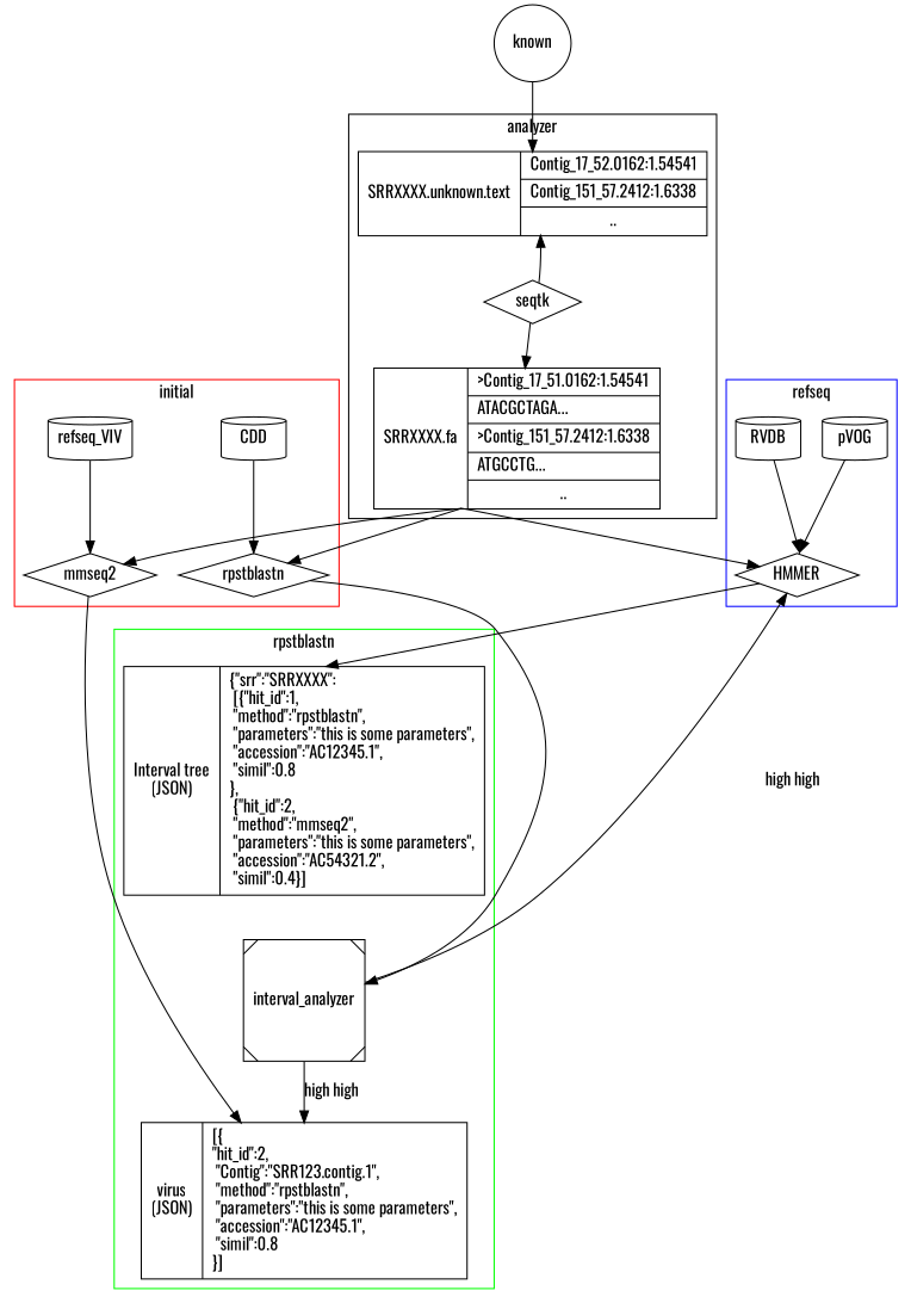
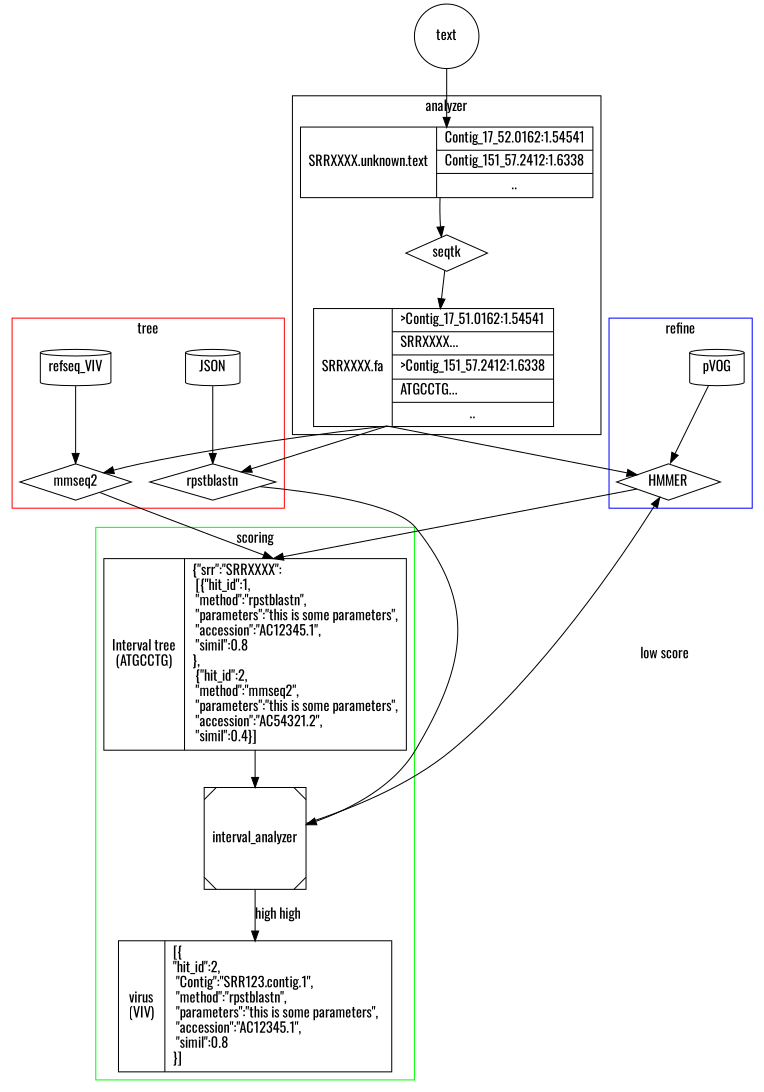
  digraph {
    fontname=Oswald
    node [fontname=Oswald shape=cylinder]
    edge [fontname=Oswald]
-   CDD
+   CDD [label=JSON]
    rpstblastn [shape=diamond]
    refseq_VIV
    mmseq2 [shape=diamond]
    pVOG
    HMMER [shape=diamond]
-   RVDB
-   n8 [group=1 label="Interval tree\n(JSON)|{\{\"srr\":\"SRRXXXX\":\l                                       \[\{\"hit_id\":1,\l                                      \"method\":\"rpstblastn\",\l                                      \"parameters\":\"this is some parameters\",\l                                      \"accession\":\"AC12345.1\",\l                                      \"simil\":0.8\l\},\l                                      \{\"hit_id\":2,\l                                      \"method\":\"mmseq2\",\l                                      \"parameters\":\"this is some parameters\",\l                                      \"accession\":\"AC54321.2\",\l                                      \"simil\":0.4\}\]\l}" shape=record]
+   n8 [group=1 label="Interval tree\n(ATGCCTG)|{\{\"srr\":\"SRRXXXX\":\l                                       \[\{\"hit_id\":1,\l                                      \"method\":\"rpstblastn\",\l                                      \"parameters\":\"this is some parameters\",\l                                      \"accession\":\"AC12345.1\",\l                                      \"simil\":0.8\l\},\l                                      \{\"hit_id\":2,\l                                      \"method\":\"mmseq2\",\l                                      \"parameters\":\"this is some parameters\",\l                                      \"accession\":\"AC54321.2\",\l                                      \"simil\":0.4\}\]\l}" shape=record]
    interval_analyzer [group=1 shape=Msquare]
-   n10 [group=1 label="virus\n(JSON)|{\[\{\l\"hit_id\":2,\l                                  \"Contig\":\"SRR123.contig.1\",\l                                  \"method\":\"rpstblastn\",\l                                  \"parameters\":\"this is some parameters\",\l                                  \"accession\":\"AC12345.1\",\l                                  \"simil\":0.8\l\}\]\l}" shape=record]
+   n10 [group=1 label="virus\n(VIV)|{\[\{\l\"hit_id\":2,\l                                  \"Contig\":\"SRR123.contig.1\",\l                                  \"method\":\"rpstblastn\",\l                                  \"parameters\":\"this is some parameters\",\l                                  \"accession\":\"AC12345.1\",\l                                  \"simil\":0.8\l\}\]\l}" shape=record]
    n11 [label="SRRXXXX.unknown.text |{ Contig_17_52.0162:1.54541| Contig_151_57.2412:1.6338 | ..}" shape=record]
    seqtk [shape=diamond]
-   n13 [label="SRRXXXX.fa |{\>Contig_17_51.0162:1.54541\l|ATACGCTAGA...\l|\>Contig_151_57.2412:1.6338\l|ATGCCTG...\l|..}" shape=record]
-   known [shape=circle]
+   n13 [label="SRRXXXX.fa |{\>Contig_17_51.0162:1.54541\l|SRRXXXX...\l|\>Contig_151_57.2412:1.6338\l|ATGCCTG...\l|..}" shape=record]
+   known [shape=circle label=text]
    subgraph cluster_1 {
      color=red
-     label=initial
+     label=tree
      CDD
      rpstblastn
      refseq_VIV
      mmseq2
    }
    subgraph cluster_2 {
      color=blue
-     label=refseq
+     label=refine
      pVOG
      HMMER
-     RVDB
    }
    subgraph cluster_3 {
      color=green
-     label=rpstblastn
+     label=scoring
      n8
      interval_analyzer
      n10
    }
    subgraph cluster_4 {
      color=black
      label=analyzer
      n11
      seqtk
      n13
    }
    CDD -> rpstblastn
    rpstblastn -> interval_analyzer [samehead=true]
    refseq_VIV -> mmseq2
-   mmseq2 -> n10 [samehead=true]
+   mmseq2 -> n8 [samehead=true]
    pVOG -> HMMER [samehead=true]
    HMMER -> n8 [samehead=true]
-   RVDB -> HMMER [samehead=true]
-   interval_analyzer -> HMMER [label="high high"]
+   n8 -> interval_analyzer
+   interval_analyzer -> HMMER [label="low score"]
    interval_analyzer -> n10 [label="high high"]
-   seqtk -> n11
+   n11 -> seqtk
    seqtk -> n13
    n13 -> rpstblastn [sametail=true]
    n13 -> mmseq2 [sametail=true]
    n13 -> HMMER [sametail=true]
    known -> n11
  }
